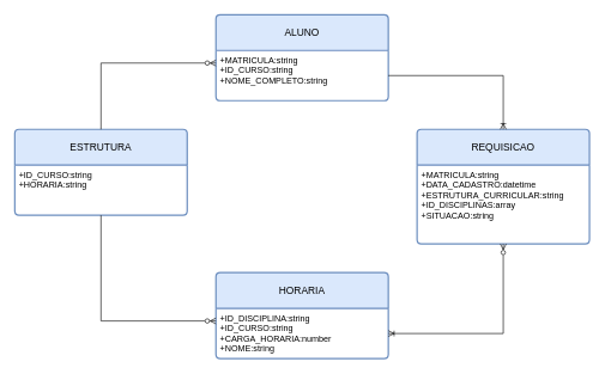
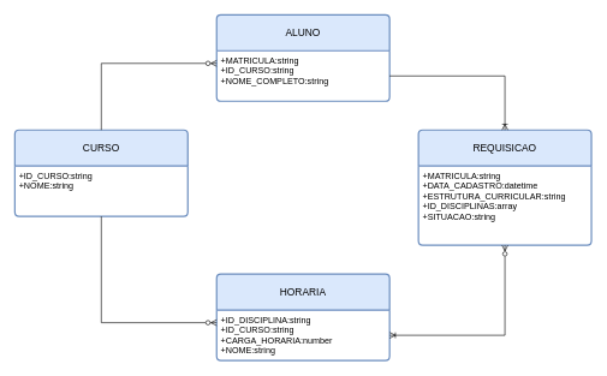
  <mxCell id="0" />
  <mxCell id="1" parent="0" />
  <mxCell id="2" value="ALUNO" style="swimlane;childLayout=stackLayout;horizontal=1;startSize=50;horizontalStack=0;rounded=1;fontSize=14;fontStyle=0;strokeWidth=2;resizeParent=0;resizeLast=1;shadow=0;dashed=0;align=center;arcSize=4;whiteSpace=wrap;html=1;fillColor=#dae8fc;strokeColor=#6c8ebf;" vertex="1" parent="1"><mxGeometry x="300" y="20" width="240" height="120" as="geometry"><mxRectangle x="240" y="80" width="80" height="50" as="alternateBounds" /></mxGeometry></mxCell>
  <mxCell id="3" value="+MATRICULA:string&lt;br&gt;+ID_CURSO:string&lt;br&gt;+NOME_COMPLETO:string" style="align=left;strokeColor=none;fillColor=none;spacingLeft=4;fontSize=12;verticalAlign=top;resizable=0;rotatable=0;part=1;html=1;" vertex="1" parent="2"><mxGeometry y="50" width="240" height="70" as="geometry" /></mxCell>
- <mxCell id="4" value="ESTRUTURA" style="swimlane;childLayout=stackLayout;horizontal=1;startSize=50;horizontalStack=0;rounded=1;fontSize=14;fontStyle=0;strokeWidth=2;resizeParent=0;resizeLast=1;shadow=0;dashed=0;align=center;arcSize=4;whiteSpace=wrap;html=1;fillColor=#dae8fc;strokeColor=#6c8ebf;" vertex="1" parent="1"><mxGeometry x="20" y="180" width="240" height="120" as="geometry"><mxRectangle x="80" y="200" width="80" height="50" as="alternateBounds" /></mxGeometry></mxCell>
- <mxCell id="5" value="+ID_CURSO:string&lt;br&gt;+HORARIA:string" style="align=left;strokeColor=none;fillColor=none;spacingLeft=4;fontSize=12;verticalAlign=top;resizable=0;rotatable=0;part=1;html=1;" vertex="1" parent="4"><mxGeometry y="50" width="240" height="70" as="geometry" /></mxCell>
+ <mxCell id="4" value="CURSO" style="swimlane;childLayout=stackLayout;horizontal=1;startSize=50;horizontalStack=0;rounded=1;fontSize=14;fontStyle=0;strokeWidth=2;resizeParent=0;resizeLast=1;shadow=0;dashed=0;align=center;arcSize=4;whiteSpace=wrap;html=1;fillColor=#dae8fc;strokeColor=#6c8ebf;" vertex="1" parent="1"><mxGeometry x="20" y="180" width="240" height="120" as="geometry"><mxRectangle x="80" y="200" width="80" height="50" as="alternateBounds" /></mxGeometry></mxCell>
+ <mxCell id="5" value="+ID_CURSO:string&lt;br&gt;+NOME:string" style="align=left;strokeColor=none;fillColor=none;spacingLeft=4;fontSize=12;verticalAlign=top;resizable=0;rotatable=0;part=1;html=1;" vertex="1" parent="4"><mxGeometry y="50" width="240" height="70" as="geometry" /></mxCell>
  <mxCell id="6" value="HORARIA" style="swimlane;childLayout=stackLayout;horizontal=1;startSize=50;horizontalStack=0;rounded=1;fontSize=14;fontStyle=0;strokeWidth=2;resizeParent=0;resizeLast=1;shadow=0;dashed=0;align=center;arcSize=4;whiteSpace=wrap;html=1;fillColor=#dae8fc;strokeColor=#6c8ebf;" vertex="1" parent="1"><mxGeometry x="300" y="380" width="240" height="120" as="geometry"><mxRectangle x="240" y="80" width="80" height="50" as="alternateBounds" /></mxGeometry></mxCell>
  <mxCell id="7" value="+ID_DISCIPLINA:string&lt;br&gt;+ID_CURSO:string&lt;br&gt;+CARGA_HORARIA:number&lt;br&gt;+NOME:string" style="align=left;strokeColor=none;fillColor=none;spacingLeft=4;fontSize=12;verticalAlign=top;resizable=0;rotatable=0;part=1;html=1;" vertex="1" parent="6"><mxGeometry y="50" width="240" height="70" as="geometry" /></mxCell>
  <mxCell id="8" value="REQUISICAO" style="swimlane;childLayout=stackLayout;horizontal=1;startSize=50;horizontalStack=0;rounded=1;fontSize=14;fontStyle=0;strokeWidth=2;resizeParent=0;resizeLast=1;shadow=0;dashed=0;align=center;arcSize=4;whiteSpace=wrap;html=1;fillColor=#dae8fc;strokeColor=#6c8ebf;" vertex="1" parent="1"><mxGeometry x="580" y="180" width="240" height="160" as="geometry"><mxRectangle x="240" y="80" width="80" height="50" as="alternateBounds" /></mxGeometry></mxCell>
  <mxCell id="9" value="+MATRICULA:string&lt;br&gt;+DATA_CADASTRO:datetime&lt;br&gt;+ESTRUTURA_CURRICULAR:string&lt;br&gt;+ID_DISCIPLINAS:array&lt;br&gt;+SITUACAO:string" style="align=left;strokeColor=none;fillColor=none;spacingLeft=4;fontSize=12;verticalAlign=top;resizable=0;rotatable=0;part=1;html=1;" vertex="1" parent="8"><mxGeometry y="50" width="240" height="110" as="geometry" /></mxCell>
  <mxCell id="10" style="edgeStyle=orthogonalEdgeStyle;rounded=0;orthogonalLoop=1;jettySize=auto;html=1;exitX=0;exitY=0.25;exitDx=0;exitDy=0;entryX=0.5;entryY=0;entryDx=0;entryDy=0;startArrow=ERzeroToMany;startFill=0;endArrow=none;endFill=0;" edge="1" parent="1" source="3" target="4"><mxGeometry relative="1" as="geometry" /></mxCell>
  <mxCell id="11" style="edgeStyle=orthogonalEdgeStyle;rounded=0;orthogonalLoop=1;jettySize=auto;html=1;exitX=1;exitY=0.5;exitDx=0;exitDy=0;entryX=0.5;entryY=0;entryDx=0;entryDy=0;endArrow=ERoneToMany;endFill=0;" edge="1" parent="1" source="3" target="8"><mxGeometry relative="1" as="geometry" /></mxCell>
  <mxCell id="12" style="edgeStyle=orthogonalEdgeStyle;rounded=0;orthogonalLoop=1;jettySize=auto;html=1;exitX=0.5;exitY=1;exitDx=0;exitDy=0;entryX=1;entryY=0.5;entryDx=0;entryDy=0;endArrow=ERoneToMany;endFill=0;startArrow=ERzeroToMany;startFill=0;" edge="1" parent="1" source="9" target="7"><mxGeometry relative="1" as="geometry" /></mxCell>
  <mxCell id="13" style="edgeStyle=orthogonalEdgeStyle;rounded=0;orthogonalLoop=1;jettySize=auto;html=1;exitX=0;exitY=0.25;exitDx=0;exitDy=0;entryX=0.5;entryY=1;entryDx=0;entryDy=0;endArrow=none;endFill=0;startArrow=ERzeroToMany;startFill=0;" edge="1" parent="1" source="7" target="5"><mxGeometry relative="1" as="geometry" /></mxCell>
